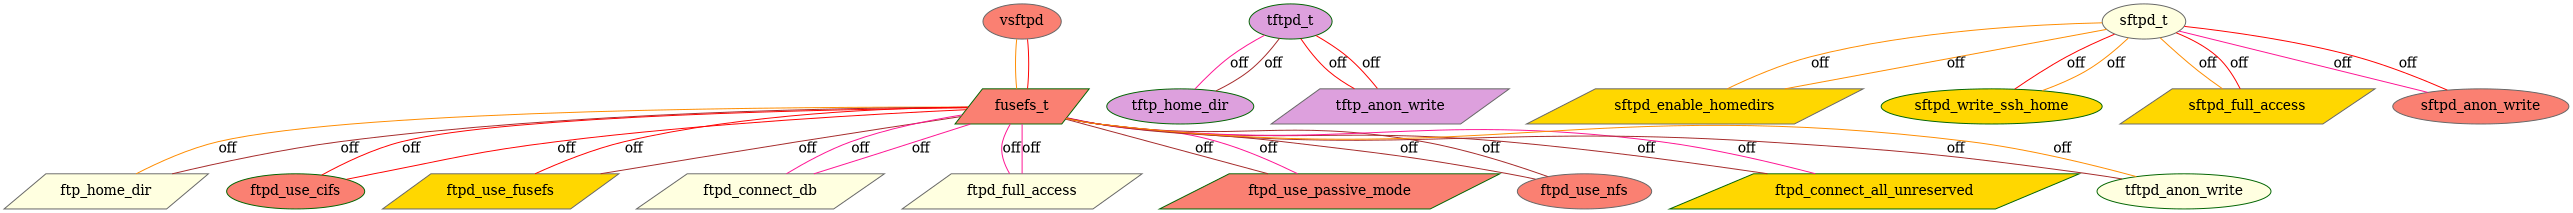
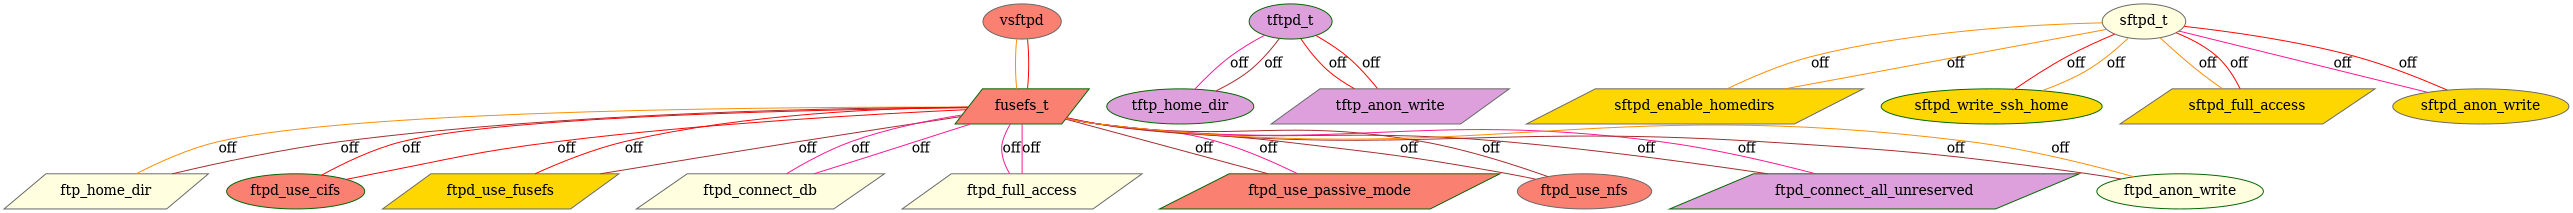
  graph {
    rankdir=TB
    node [color=gray40 fillcolor=salmon shape=parallelogram style=filled]
    edge [color=red]
    vsftpd [shape=ellipse]
    n2 [color=darkgreen label=fusefs_t]
    ftp_home_dir [fillcolor=lightyellow]
    ftpd_use_cifs [color=darkgreen shape=ellipse]
    ftpd_use_fusefs [fillcolor=gold]
    ftpd_connect_db [fillcolor=lightyellow]
    ftpd_full_access [fillcolor=lightyellow]
    ftpd_use_passive_mode [color=darkgreen]
    ftpd_use_nfs [shape=ellipse]
-   ftpd_connect_all_unreserved [color=darkgreen fillcolor=gold]
-   ftpd_anon_write [color=darkgreen fillcolor=lightyellow shape=ellipse label=tftpd_anon_write]
+   ftpd_connect_all_unreserved [color=darkgreen fillcolor=plum]
+   ftpd_anon_write [color=darkgreen fillcolor=lightyellow shape=ellipse]
    tftpd_t [color=darkgreen fillcolor=plum shape=ellipse]
    tftp_home_dir [color=darkgreen fillcolor=plum shape=ellipse]
    tftp_anon_write [fillcolor=plum]
    sftpd_t [fillcolor=lightyellow shape=ellipse]
    sftpd_enable_homedirs [fillcolor=gold]
    sftpd_write_ssh_home [color=darkgreen fillcolor=gold shape=ellipse]
    sftpd_full_access [fillcolor=gold]
-   sftpd_anon_write [shape=ellipse]
+   sftpd_anon_write [fillcolor=gold shape=ellipse]
    vsftpd -- n2 [color=darkorange]
    vsftpd -- n2
    n2 -- ftp_home_dir [color=darkorange label=off]
    n2 -- ftp_home_dir [color=brown label=off]
    n2 -- ftpd_use_cifs [label=off]
    n2 -- ftpd_use_cifs [label=off]
    n2 -- ftpd_use_fusefs [label=off]
    n2 -- ftpd_use_fusefs [color=brown label=off]
    n2 -- ftpd_connect_db [color=deeppink label=off]
    n2 -- ftpd_connect_db [color=deeppink label=off]
    n2 -- ftpd_full_access [color=deeppink label=off]
    n2 -- ftpd_full_access [color=deeppink label=off]
    n2 -- ftpd_use_passive_mode [color=brown label=off]
    n2 -- ftpd_use_passive_mode [color=deeppink label=off]
    n2 -- ftpd_use_nfs [color=brown label=off]
    n2 -- ftpd_use_nfs [color=brown label=off]
    n2 -- ftpd_connect_all_unreserved [color=brown label=off]
    n2 -- ftpd_connect_all_unreserved [color=deeppink label=off]
    n2 -- ftpd_anon_write [color=brown label=off]
    n2 -- ftpd_anon_write [color=darkorange label=off]
    tftpd_t -- tftp_home_dir [color=deeppink label=off]
    tftpd_t -- tftp_home_dir [color=brown label=off]
    tftpd_t -- tftp_anon_write [label=off]
    tftpd_t -- tftp_anon_write [label=off]
    sftpd_t -- sftpd_enable_homedirs [color=darkorange label=off]
    sftpd_t -- sftpd_enable_homedirs [color=darkorange label=off]
    sftpd_t -- sftpd_write_ssh_home [label=off]
    sftpd_t -- sftpd_write_ssh_home [color=darkorange label=off]
    sftpd_t -- sftpd_full_access [color=darkorange label=off]
    sftpd_t -- sftpd_full_access [label=off]
    sftpd_t -- sftpd_anon_write [color=deeppink label=off]
    sftpd_t -- sftpd_anon_write [label=off]
  }
